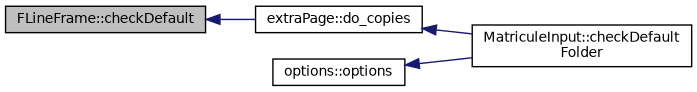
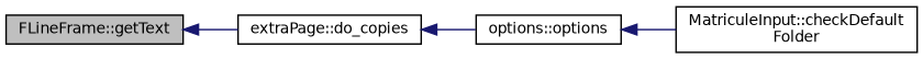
  digraph {
    rankdir=LR
    node [color=black fillcolor=white fontname=Helvetica fontsize=10 shape=record style=filled]
    edge [color=midnightblue dir=back fontname=Helvetica fontsize=10 labelfontname=Helvetica labelfontsize=10 style=solid]
-   n1 [fillcolor=grey75 fontcolor=black height=0.2 label="FLineFrame::checkDefault" width=0.4]
+   n1 [fillcolor=grey75 fontcolor=black height=0.2 label="FLineFrame::getText" width=0.4]
    n2 [height=0.2 label="extraPage::do_copies" width=0.4]
    n3 [height=0.2 label="MatriculeInput::checkDefault\lFolder" width=0.4]
    n4 [height=0.2 label="options::options" width=0.4]
    n1 -> n2
-   n2 -> n3
+   n2 -> n4
    n4 -> n3
  }
